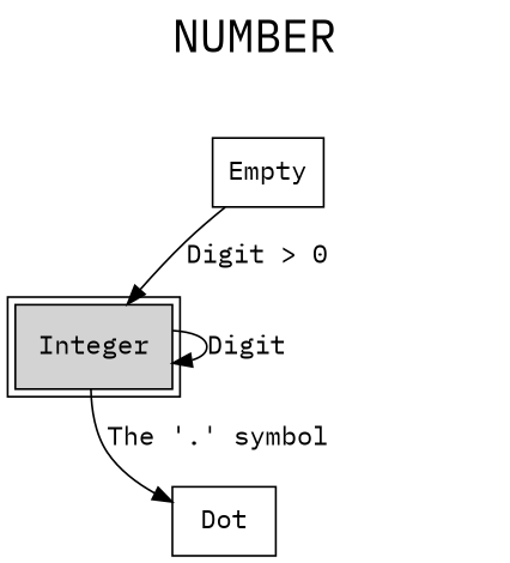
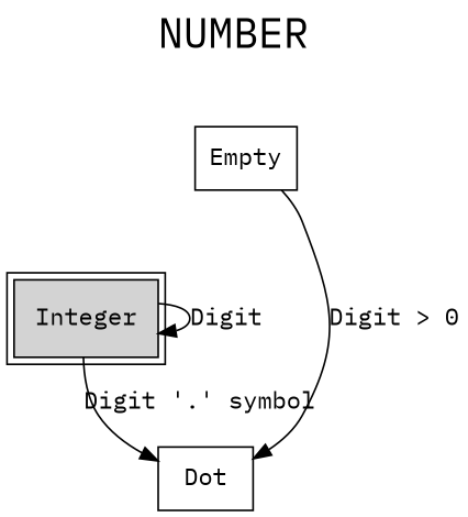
  digraph {
    fontname="IBM Plex Mono"
    fontsize=24
    label=NUMBER
    labelloc=t
    node [fontname="IBM Plex Mono" shape=box]
    edge [fontname="IBM Plex Mono"]
    n1 [label=Empty]
    n2 [bgcolor=black label=Integer peripheries=2 style=filled]
    n3 [label=Dot]
-   n1 -> n2 [label="Digit > 0"]
+   n1 -> n3 [label="Digit > 0"]
    n2 -> n2 [label=Digit]
-   n2 -> n3 [label="The '.' symbol"]
+   n2 -> n3 [label="Digit '.' symbol"]
  }
